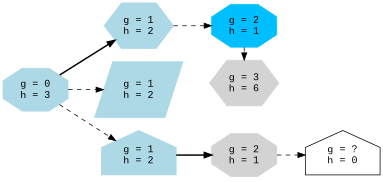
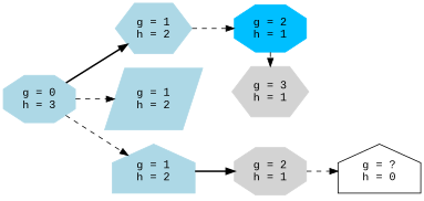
  digraph {
    rankdir=LR
    fontname="Liberation Mono"
    node [color=lightblue style=filled shape=octagon fontname="Liberation Mono"]
    edge [style=dashed fontname="Liberation Mono"]
    n1 [label="g = 1\nh = 2" shape=hexagon]
    n2 [label="g = 1\nh = 2" shape=parallelogram]
    n3 [label="g = 1\nh = 2" shape=house]
    n4 [color=deepskyblue1 label="g = 2\nh = 1"]
-   n5 [color=lightgrey label="g = 3\nh = 6" shape=hexagon]
+   n5 [color=lightgrey label="g = 3\nh = 1" shape=hexagon]
    n6 [color=lightgrey label="g = 2\nh = 1"]
    n7 [label="g = 0\nh = 3"]
    n8 [label="g = \?\nh = 0" shape=house color="" style=""]
    subgraph sub_1 {
      rank=same
      n1
      n2
      n3
    }
    subgraph sub_2 {
      rank=same
      n4
      n5
      n6
    }
    n1 -> n4
    n3 -> n6 [style=bold]
    n4 -> n5
    n6 -> n8
    n7 -> n1 [style=bold]
    n7 -> n2
    n7 -> n3
  }
